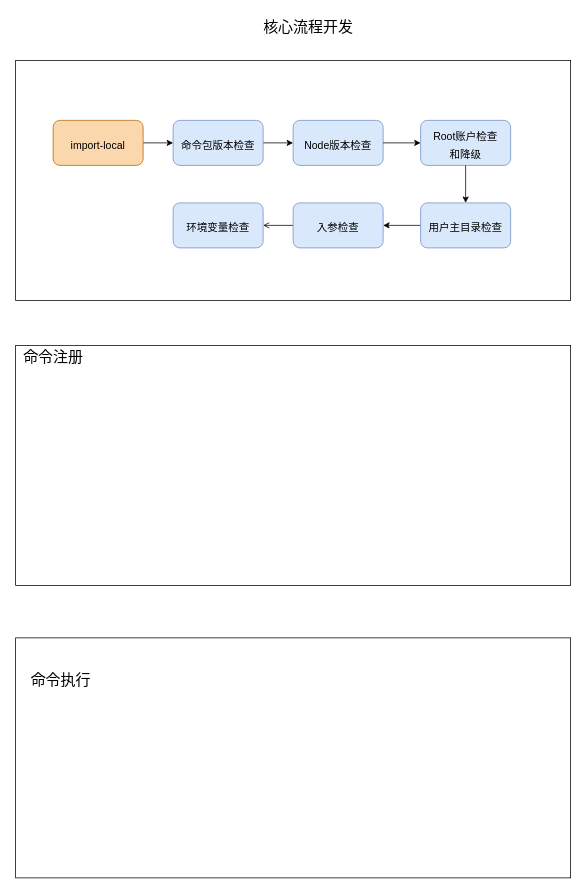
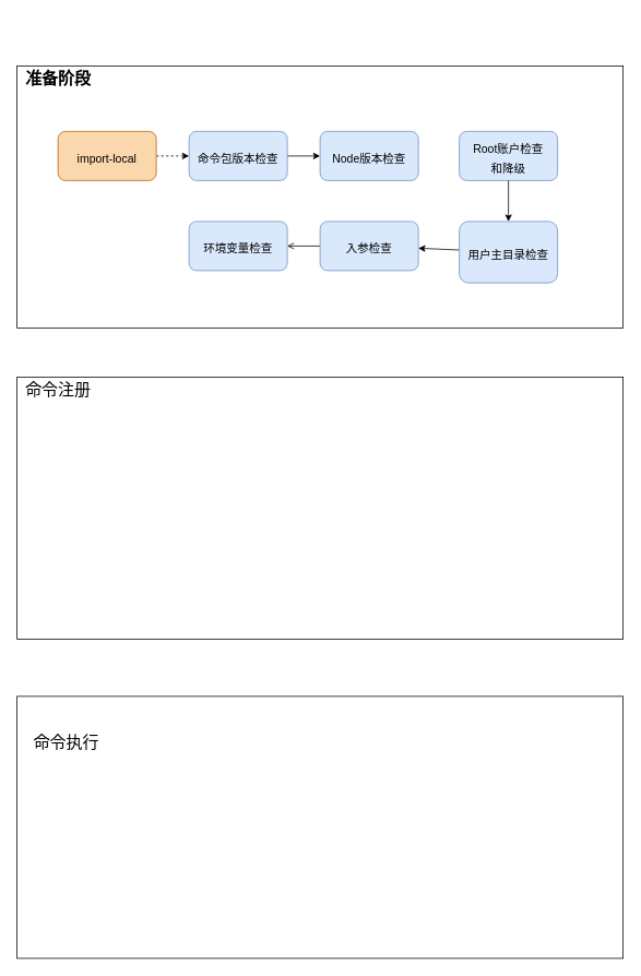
  <mxCell id="0" />
  <mxCell id="1" parent="0" />
- <mxCell id="2" value="核心流程开发&lt;br&gt;" style="text;html=1;align=center;verticalAlign=middle;resizable=0;points=[];autosize=1;strokeColor=none;fillColor=none;fontSize=20;" parent="1" vertex="1"><mxGeometry x="340" y="20" width="140" height="30" as="geometry" /></mxCell>
  <mxCell id="3" value="" style="group;shadow=0;sketch=0;container=0;fillColor=default;strokeColor=default;" parent="1" vertex="1" connectable="0"><mxGeometry x="20" y="80" width="740" height="320" as="geometry" /></mxCell>
  <mxCell id="4" value="" style="group" parent="1" vertex="1" connectable="0"><mxGeometry x="20" y="460" width="740" height="320" as="geometry" /></mxCell>
  <mxCell id="5" value="" style="rounded=0;whiteSpace=wrap;html=1;" parent="4" vertex="1"><mxGeometry width="740" height="320" as="geometry" /></mxCell>
  <mxCell id="6" value="命令注册" style="text;html=1;align=center;verticalAlign=middle;resizable=0;points=[];autosize=1;strokeColor=none;fillColor=none;fontSize=20;" parent="4" vertex="1"><mxGeometry width="100" height="30" as="geometry" /></mxCell>
  <mxCell id="7" value="" style="group" parent="1" vertex="1" connectable="0"><mxGeometry x="20" y="850" width="740" height="320" as="geometry" /></mxCell>
  <mxCell id="8" value="" style="rounded=0;whiteSpace=wrap;html=1;" parent="7" vertex="1"><mxGeometry width="740" height="320" as="geometry" /></mxCell>
  <mxCell id="9" value="命令执行" style="text;html=1;align=center;verticalAlign=middle;resizable=0;points=[];autosize=1;strokeColor=none;fillColor=none;fontSize=20;" parent="7" vertex="1"><mxGeometry x="10" y="40" width="100" height="30" as="geometry" /></mxCell>
  <mxCell id="10" value="" style="edgeStyle=none;html=1;fontSize=14;endArrow=open;" edge="1" parent="1" source="11" target="21"><mxGeometry relative="1" as="geometry" /></mxCell>
  <mxCell id="11" value="&lt;span style=&quot;font-size: 14px&quot;&gt;入参检查&lt;/span&gt;" style="rounded=1;whiteSpace=wrap;html=1;fontSize=20;fillColor=#dae8fc;strokeColor=#6c8ebf;" vertex="1" parent="1"><mxGeometry x="390" y="270" width="120" height="60" as="geometry" /></mxCell>
  <mxCell id="12" value="" style="edgeStyle=none;html=1;fontSize=14;" edge="1" parent="1" source="19" target="11"><mxGeometry relative="1" as="geometry" /></mxCell>
+ <mxCell id="13" value="准备阶段" style="text;html=1;align=center;verticalAlign=middle;resizable=0;points=[];autosize=1;strokeColor=none;fillColor=none;fontSize=20;fontStyle=1" parent="1" vertex="1"><mxGeometry x="20" y="80" width="100" height="30" as="geometry" /></mxCell>
  <mxCell id="14" value="" style="edgeStyle=none;html=1;fontSize=14;" parent="1" source="15" target="16" edge="1"><mxGeometry relative="1" as="geometry" /></mxCell>
  <mxCell id="15" value="&lt;font style=&quot;font-size: 14px&quot;&gt;命令包版本检查&lt;/font&gt;" style="rounded=1;whiteSpace=wrap;html=1;fontSize=20;fillColor=#dae8fc;strokeColor=#6c8ebf;" parent="1" vertex="1"><mxGeometry x="230" y="160" width="120" height="60" as="geometry" /></mxCell>
  <mxCell id="16" value="&lt;font style=&quot;font-size: 14px&quot;&gt;Node版本检查&lt;/font&gt;" style="rounded=1;whiteSpace=wrap;html=1;fontSize=20;fillColor=#dae8fc;strokeColor=#6c8ebf;" parent="1" vertex="1"><mxGeometry x="390" y="160" width="120" height="60" as="geometry" /></mxCell>
  <mxCell id="17" value="&lt;font style=&quot;font-size: 14px&quot;&gt;Root账户检查&lt;br&gt;和降级&lt;br&gt;&lt;/font&gt;" style="rounded=1;whiteSpace=wrap;html=1;fontSize=20;fillColor=#dae8fc;strokeColor=#6c8ebf;" vertex="1" parent="1"><mxGeometry x="560" y="160" width="120" height="60" as="geometry" /></mxCell>
- <mxCell id="18" value="" style="edgeStyle=none;html=1;fontSize=14;" edge="1" parent="1" source="16" target="17"><mxGeometry relative="1" as="geometry" /></mxCell>
- <mxCell id="19" value="&lt;font style=&quot;font-size: 14px&quot;&gt;用户主目录检查&lt;/font&gt;" style="rounded=1;whiteSpace=wrap;html=1;fontSize=20;fillColor=#dae8fc;strokeColor=#6c8ebf;" vertex="1" parent="1"><mxGeometry x="560" y="270" width="120" height="60" as="geometry" /></mxCell>
+ <mxCell id="19" value="&lt;font style=&quot;font-size: 14px&quot;&gt;用户主目录检查&lt;/font&gt;" style="rounded=1;whiteSpace=wrap;html=1;fontSize=20;fillColor=#dae8fc;strokeColor=#6c8ebf;" vertex="1" parent="1"><mxGeometry x="560" y="270" width="120" height="75" as="geometry" /></mxCell>
  <mxCell id="20" value="" style="edgeStyle=none;html=1;fontSize=14;" edge="1" parent="1" source="17" target="19"><mxGeometry relative="1" as="geometry" /></mxCell>
  <mxCell id="21" value="&lt;span style=&quot;font-size: 14px&quot;&gt;环境变量检查&lt;/span&gt;" style="rounded=1;whiteSpace=wrap;html=1;fontSize=20;fillColor=#dae8fc;strokeColor=#6c8ebf;" vertex="1" parent="1"><mxGeometry x="230" y="270" width="120" height="60" as="geometry" /></mxCell>
- <mxCell id="22" value="" style="edgeStyle=none;html=1;fontSize=14;" edge="1" parent="1" source="23" target="15"><mxGeometry relative="1" as="geometry" /></mxCell>
+ <mxCell id="22" value="" style="edgeStyle=none;html=1;fontSize=14;dashed=1;" edge="1" parent="1" source="23" target="15"><mxGeometry relative="1" as="geometry" /></mxCell>
  <mxCell id="23" value="&lt;font style=&quot;font-size: 14px&quot;&gt;import-local&lt;/font&gt;" style="rounded=1;whiteSpace=wrap;html=1;fontSize=20;fillColor=#fad7ac;strokeColor=#b46504;" vertex="1" parent="1"><mxGeometry x="70" y="160" width="120" height="60" as="geometry" /></mxCell>
